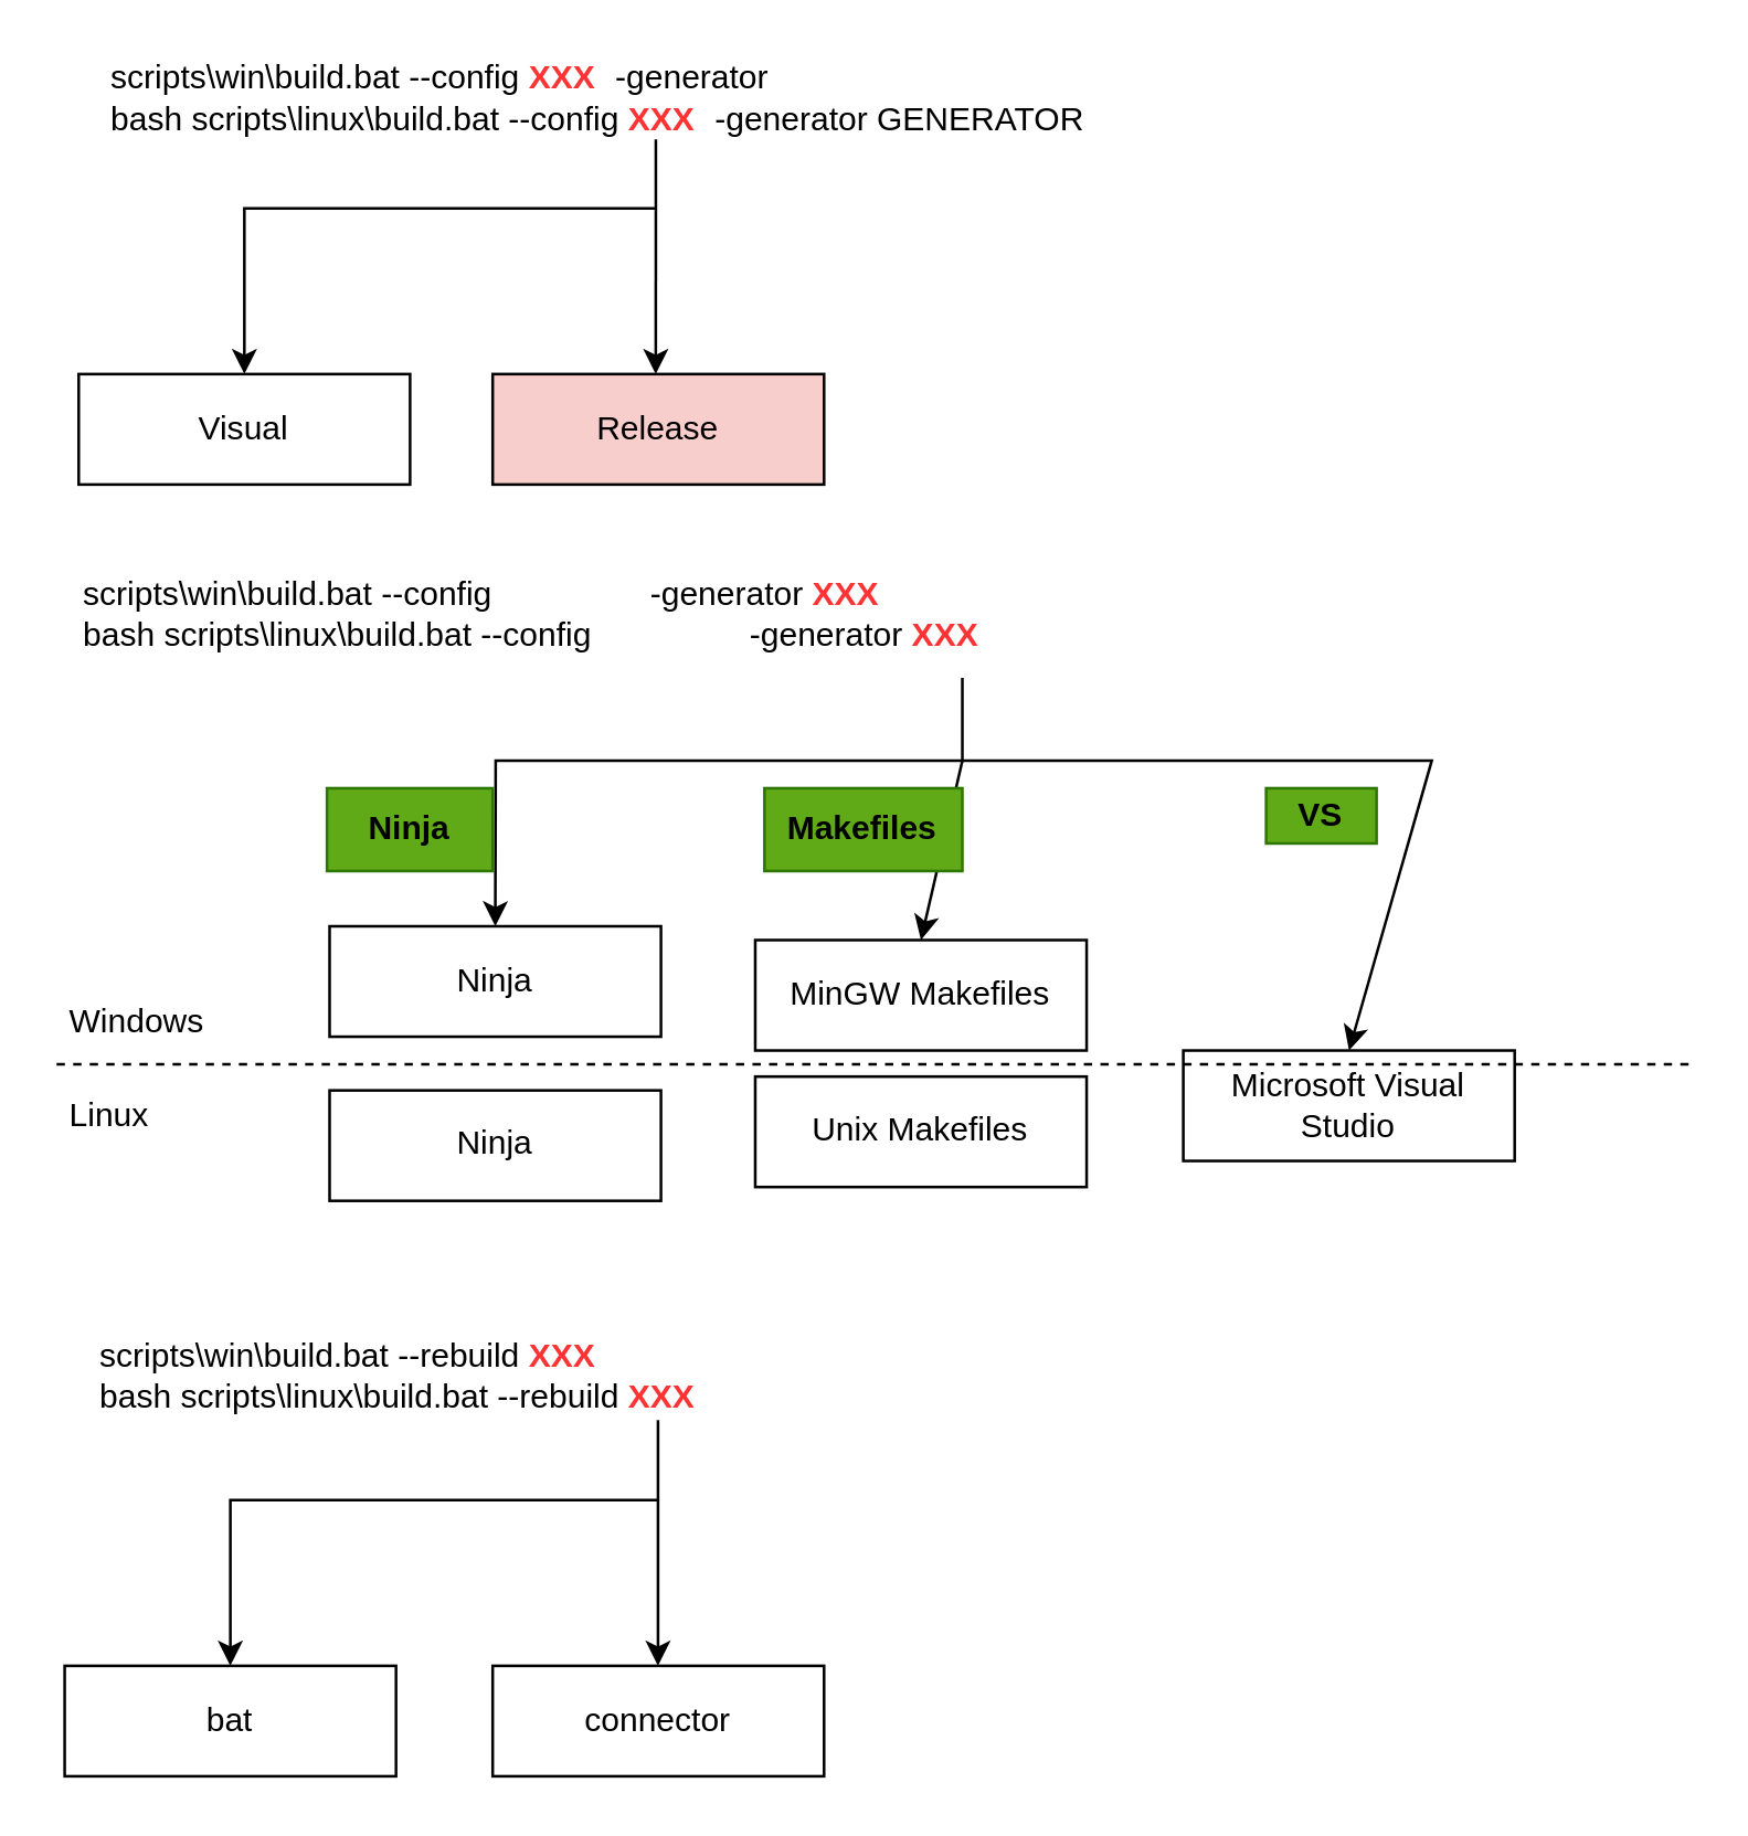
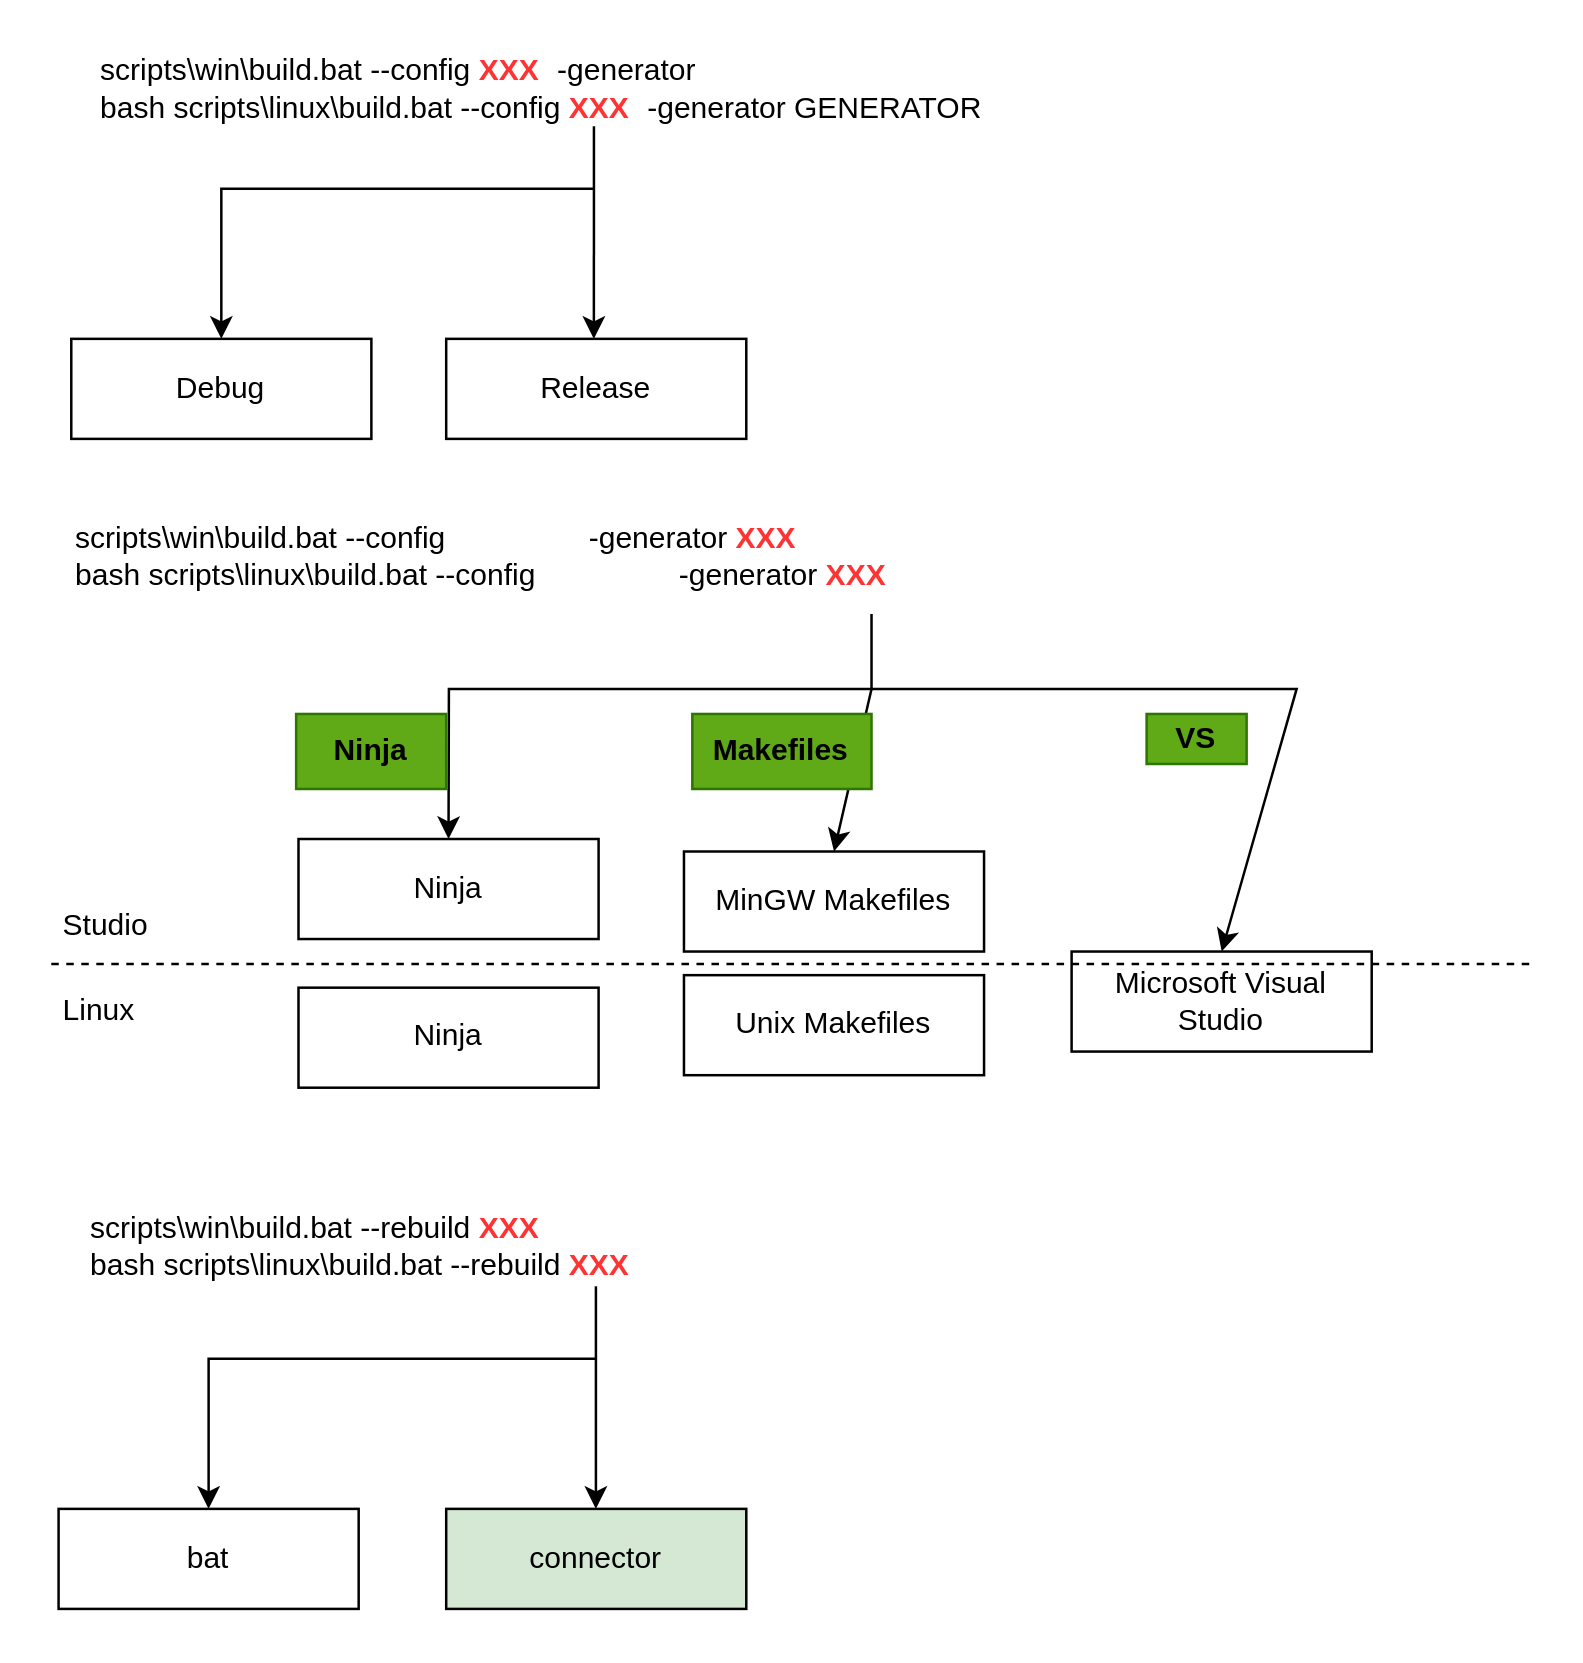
  <mxCell id="0" />
  <mxCell id="1" parent="0" />
  <mxCell id="2" value="Ninja" style="rounded=0;whiteSpace=wrap;html=1;" parent="1" vertex="1"><mxGeometry x="118.86" y="335" width="120" height="40" as="geometry" /></mxCell>
  <mxCell id="3" value="MinGW Makefiles" style="rounded=0;whiteSpace=wrap;html=1;" parent="1" vertex="1"><mxGeometry x="273" y="340" width="120" height="40" as="geometry" /></mxCell>
  <mxCell id="4" value="Microsoft Visual Studio" style="rounded=0;whiteSpace=wrap;html=1;" parent="1" vertex="1"><mxGeometry x="428.01" y="380" width="120" height="40" as="geometry" /></mxCell>
  <mxCell id="5" value="" style="endArrow=classic;html=1;rounded=0;entryX=0.5;entryY=0;entryDx=0;entryDy=0;" parent="1" target="2" edge="1"><mxGeometry width="50" height="50" relative="1" as="geometry"><mxPoint x="348" y="245" as="sourcePoint" /><mxPoint x="458" y="175" as="targetPoint" /><Array as="points"><mxPoint x="348" y="275" /><mxPoint x="179" y="275" /></Array></mxGeometry></mxCell>
  <mxCell id="6" value="&lt;b&gt;Ninja&lt;/b&gt;" style="text;html=1;strokeColor=#2D7600;fillColor=#60a917;align=center;verticalAlign=middle;whiteSpace=wrap;rounded=0;fontColor=#000000;" parent="1" vertex="1"><mxGeometry x="117.92" y="285" width="60" height="30" as="geometry" /></mxCell>
  <mxCell id="7" value="" style="endArrow=classic;html=1;rounded=0;entryX=0.5;entryY=0;entryDx=0;entryDy=0;" parent="1" target="3" edge="1"><mxGeometry width="50" height="50" relative="1" as="geometry"><mxPoint x="348" y="275" as="sourcePoint" /><mxPoint x="418" y="285" as="targetPoint" /></mxGeometry></mxCell>
  <mxCell id="8" value="&lt;b&gt;Makefiles&lt;/b&gt;" style="text;html=1;strokeColor=#2D7600;fillColor=#60a917;align=center;verticalAlign=middle;whiteSpace=wrap;rounded=0;fontColor=#000000;" parent="1" vertex="1"><mxGeometry x="276.34" y="285" width="71.66" height="30" as="geometry" /></mxCell>
  <mxCell id="9" value="" style="endArrow=classic;html=1;rounded=0;entryX=0.5;entryY=0;entryDx=0;entryDy=0;" parent="1" target="4" edge="1"><mxGeometry width="50" height="50" relative="1" as="geometry"><mxPoint x="348" y="275" as="sourcePoint" /><mxPoint x="508" y="245" as="targetPoint" /><Array as="points"><mxPoint x="518" y="275" /></Array></mxGeometry></mxCell>
  <mxCell id="10" value="&lt;b&gt;VS&lt;/b&gt;" style="text;html=1;strokeColor=#2D7600;fillColor=#60a917;align=center;verticalAlign=middle;whiteSpace=wrap;rounded=0;fontColor=#000000;" parent="1" vertex="1"><mxGeometry x="458" y="285" width="40" height="20" as="geometry" /></mxCell>
  <mxCell id="11" value="bat" style="rounded=0;whiteSpace=wrap;html=1;" parent="1" vertex="1"><mxGeometry x="22.92" y="602.87" width="120" height="40" as="geometry" /></mxCell>
- <mxCell id="12" value="connector" style="rounded=0;whiteSpace=wrap;html=1;" parent="1" vertex="1"><mxGeometry x="177.92" y="602.87" width="120" height="40" as="geometry" /></mxCell>
+ <mxCell id="12" value="connector" style="rounded=0;whiteSpace=wrap;html=1;fillColor=#d5e8d4;" parent="1" vertex="1"><mxGeometry x="177.92" y="602.87" width="120" height="40" as="geometry" /></mxCell>
  <mxCell id="13" value="" style="endArrow=classic;html=1;rounded=0;entryX=0.5;entryY=0;entryDx=0;entryDy=0;" parent="1" edge="1"><mxGeometry width="50" height="50" relative="1" as="geometry"><mxPoint x="237.92" y="542.87" as="sourcePoint" /><mxPoint x="82.92" y="602.87" as="targetPoint" /><Array as="points"><mxPoint x="82.92" y="542.87" /></Array></mxGeometry></mxCell>
  <mxCell id="14" value="" style="endArrow=classic;html=1;rounded=0;entryX=0.5;entryY=0;entryDx=0;entryDy=0;" parent="1" edge="1"><mxGeometry width="50" height="50" relative="1" as="geometry"><mxPoint x="237.79" y="513.87" as="sourcePoint" /><mxPoint x="237.79" y="602.87" as="targetPoint" /></mxGeometry></mxCell>
  <mxCell id="15" value="scripts\win\build.bat --config&amp;nbsp;&lt;font color=&quot;#ffffff&quot;&gt;CONFIG -&lt;/font&gt;-generator&amp;nbsp;&lt;b style=&quot;&quot;&gt;&lt;font color=&quot;#ff3333&quot;&gt;XXX&lt;br&gt;&lt;/font&gt;&lt;/b&gt;bash scripts\linux\build.bat --config&amp;nbsp;&lt;font color=&quot;#ffffff&quot;&gt;CONFIG -&lt;/font&gt;-generator&amp;nbsp;&lt;b&gt;&lt;font color=&quot;#ff3333&quot;&gt;XXX&lt;/font&gt;&lt;/b&gt;&lt;b style=&quot;&quot;&gt;&lt;font color=&quot;#ff3333&quot;&gt;&lt;br&gt;&lt;/font&gt;&lt;/b&gt;" style="text;html=1;strokeColor=none;fillColor=none;align=left;verticalAlign=middle;whiteSpace=wrap;rounded=0;" parent="1" vertex="1"><mxGeometry x="28" y="207.44" width="482.28" height="30" as="geometry" /></mxCell>
- <mxCell id="16" value="Visual" style="rounded=0;whiteSpace=wrap;html=1;" parent="1" vertex="1"><mxGeometry x="28.002" y="135.002" width="120" height="40" as="geometry" /></mxCell>
- <mxCell id="17" value="Release" style="rounded=0;whiteSpace=wrap;html=1;fillColor=#f8cecc;" parent="1" vertex="1"><mxGeometry x="177.922" y="135.002" width="120" height="40" as="geometry" /></mxCell>
+ <mxCell id="16" value="Debug" style="rounded=0;whiteSpace=wrap;html=1;" parent="1" vertex="1"><mxGeometry x="28.002" y="135.002" width="120" height="40" as="geometry" /></mxCell>
+ <mxCell id="17" value="Release" style="rounded=0;whiteSpace=wrap;html=1;" parent="1" vertex="1"><mxGeometry x="177.922" y="135.002" width="120" height="40" as="geometry" /></mxCell>
  <mxCell id="18" value="" style="endArrow=classic;html=1;rounded=0;entryX=0.5;entryY=0;entryDx=0;entryDy=0;" parent="1" edge="1"><mxGeometry width="50" height="50" relative="1" as="geometry"><mxPoint x="237.002" y="75.002" as="sourcePoint" /><mxPoint x="88.002" y="135.002" as="targetPoint" /><Array as="points"><mxPoint x="88.002" y="75.002" /></Array></mxGeometry></mxCell>
  <mxCell id="19" value="" style="endArrow=classic;html=1;rounded=0;entryX=0.5;entryY=0;entryDx=0;entryDy=0;" parent="1" edge="1"><mxGeometry width="50" height="50" relative="1" as="geometry"><mxPoint x="237.002" y="50.002" as="sourcePoint" /><mxPoint x="236.982" y="135.003" as="targetPoint" /></mxGeometry></mxCell>
  <mxCell id="20" value="Ninja" style="rounded=0;whiteSpace=wrap;html=1;" vertex="1" parent="1"><mxGeometry x="118.863" y="394.452" width="120" height="40" as="geometry" /></mxCell>
  <mxCell id="21" value="Unix Makefiles" style="rounded=0;whiteSpace=wrap;html=1;" vertex="1" parent="1"><mxGeometry x="273.003" y="389.452" width="120" height="40" as="geometry" /></mxCell>
  <mxCell id="22" value="" style="endArrow=none;dashed=1;html=1;rounded=0;" edge="1" parent="1"><mxGeometry width="50" height="50" relative="1" as="geometry"><mxPoint x="20" y="385" as="sourcePoint" /><mxPoint x="611" y="385" as="targetPoint" /></mxGeometry></mxCell>
- <mxCell id="23" value="Windows" style="text;html=1;strokeColor=none;fillColor=none;align=left;verticalAlign=middle;whiteSpace=wrap;rounded=0;" vertex="1" parent="1"><mxGeometry x="22.92" y="355.08" width="55.43" height="30" as="geometry" /></mxCell>
+ <mxCell id="23" value="Studio" style="text;html=1;strokeColor=none;fillColor=none;align=left;verticalAlign=middle;whiteSpace=wrap;rounded=0;" vertex="1" parent="1"><mxGeometry x="22.92" y="355.08" width="55.43" height="30" as="geometry" /></mxCell>
  <mxCell id="24" value="Linux" style="text;html=1;strokeColor=none;fillColor=none;align=left;verticalAlign=middle;whiteSpace=wrap;rounded=0;" vertex="1" parent="1"><mxGeometry x="22.92" y="394.45" width="55.43" height="19.21" as="geometry" /></mxCell>
  <mxCell id="25" value="scripts\win\build.bat --config&amp;nbsp;&lt;b style=&quot;&quot;&gt;&lt;font color=&quot;#ff3333&quot;&gt;XXX &lt;/font&gt;&lt;/b&gt;&lt;font color=&quot;#ffffff&quot;&gt;-&lt;/font&gt;-generator&amp;nbsp;&lt;font color=&quot;#ffffff&quot;&gt;GENERATOR&lt;/font&gt;&lt;br&gt;bash scripts\linux\build.bat --config&amp;nbsp;&lt;b style=&quot;&quot;&gt;&lt;font color=&quot;#ff3333&quot;&gt;XXX &lt;/font&gt;&lt;/b&gt;&lt;font color=&quot;#ffffff&quot;&gt;-&lt;/font&gt;-generator&amp;nbsp;GENERATOR&lt;b style=&quot;&quot;&gt;&lt;font color=&quot;#ff3333&quot;&gt;&lt;br&gt;&lt;/font&gt;&lt;/b&gt;" style="text;html=1;strokeColor=none;fillColor=none;align=left;verticalAlign=middle;whiteSpace=wrap;rounded=0;" vertex="1" parent="1"><mxGeometry x="37.84" y="20.43" width="374.01" height="30" as="geometry" /></mxCell>
  <mxCell id="26" value="scripts\win\build.bat --rebuild&amp;nbsp;&lt;b style=&quot;&quot;&gt;&lt;font color=&quot;#ff3333&quot;&gt;XXX&lt;/font&gt;&lt;/b&gt;&lt;br&gt;bash scripts\linux\build.bat --rebuild&amp;nbsp;&lt;b style=&quot;&quot;&gt;&lt;font color=&quot;#ff3333&quot;&gt;XXX&lt;/font&gt;&lt;/b&gt;&lt;b style=&quot;&quot;&gt;&lt;font color=&quot;#ff3333&quot;&gt;&lt;br&gt;&lt;/font&gt;&lt;/b&gt;" style="text;html=1;strokeColor=none;fillColor=none;align=left;verticalAlign=middle;whiteSpace=wrap;rounded=0;" vertex="1" parent="1"><mxGeometry x="33.992" y="483.033" width="374.01" height="30" as="geometry" /></mxCell>
